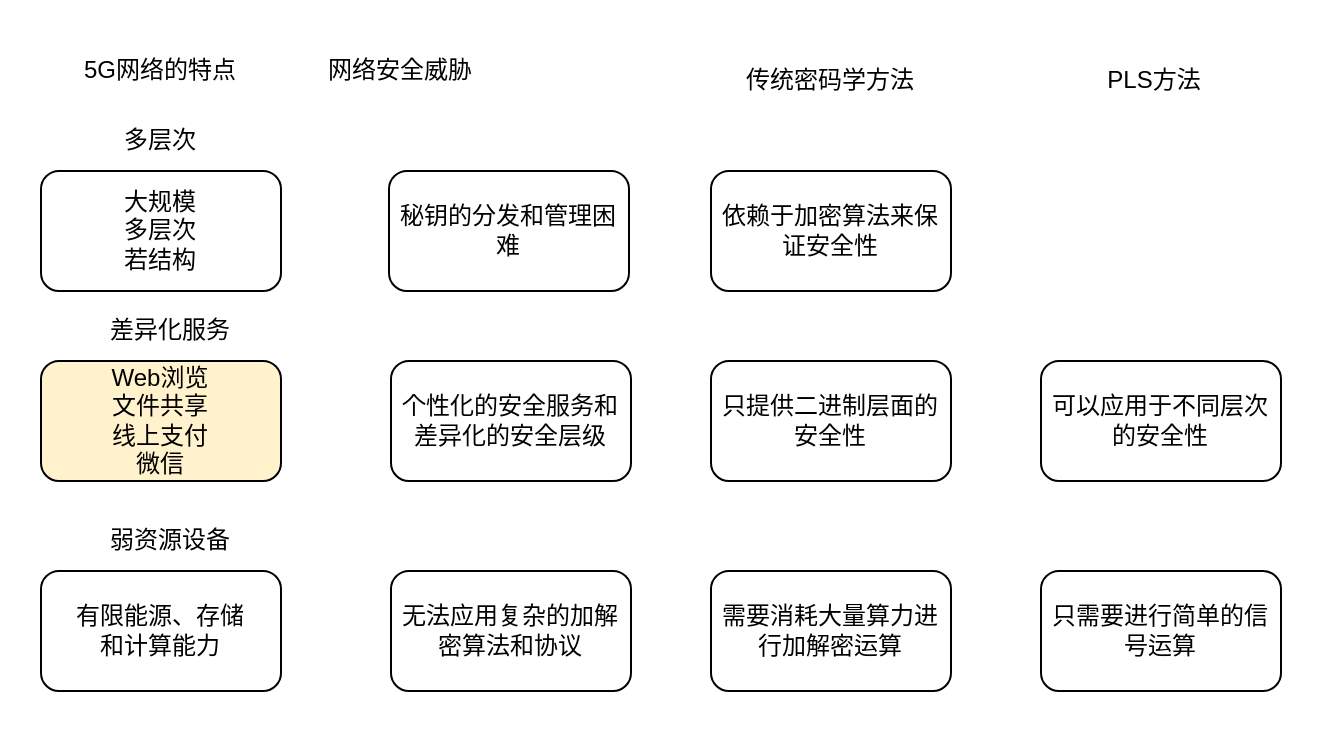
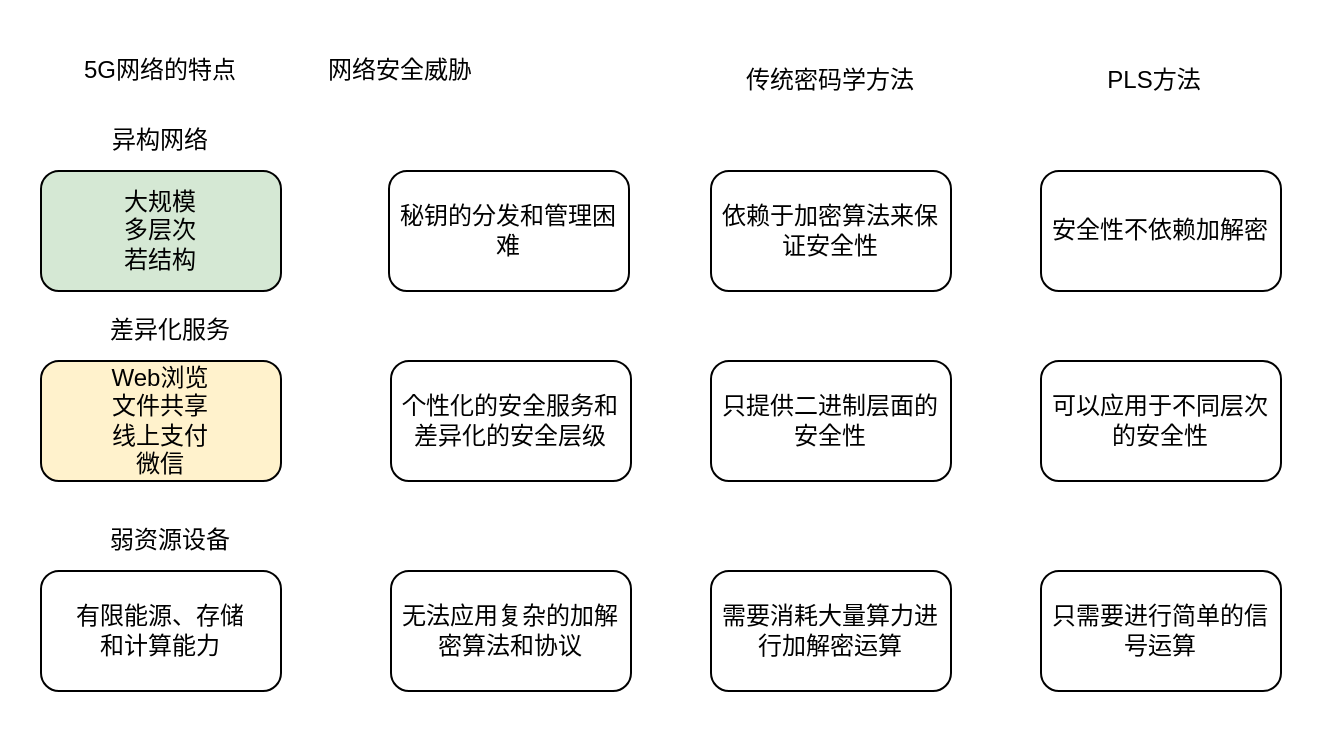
  <mxCell id="0" />
  <mxCell id="1" parent="0" />
- <mxCell id="2" value="大规模&lt;br&gt;多层次&lt;br&gt;若结构" style="rounded=1;whiteSpace=wrap;html=1;" vertex="1" parent="1"><mxGeometry x="20" y="85" width="120" height="60" as="geometry" /></mxCell>
+ <mxCell id="2" value="大规模&lt;br&gt;多层次&lt;br&gt;若结构" style="rounded=1;whiteSpace=wrap;html=1;fillColor=#d5e8d4;" vertex="1" parent="1"><mxGeometry x="20" y="85" width="120" height="60" as="geometry" /></mxCell>
  <mxCell id="3" value="5G网络的特点" style="text;html=1;strokeColor=none;fillColor=none;align=center;verticalAlign=middle;whiteSpace=wrap;rounded=0;" vertex="1" parent="1"><mxGeometry x="30" y="25" width="100" height="20" as="geometry" /></mxCell>
  <mxCell id="4" value="Web浏览&lt;br&gt;文件共享&lt;br&gt;线上支付&lt;br&gt;微信" style="rounded=1;whiteSpace=wrap;html=1;fillColor=#fff2cc;" vertex="1" parent="1"><mxGeometry x="20" y="180" width="120" height="60" as="geometry" /></mxCell>
  <mxCell id="5" value="有限能源、存储&lt;br&gt;和计算能力" style="rounded=1;whiteSpace=wrap;html=1;" vertex="1" parent="1"><mxGeometry x="20" y="285" width="120" height="60" as="geometry" /></mxCell>
- <mxCell id="6" value="多层次" style="text;html=1;strokeColor=none;fillColor=none;align=center;verticalAlign=middle;whiteSpace=wrap;rounded=0;" vertex="1" parent="1"><mxGeometry x="50" y="55" width="60" height="30" as="geometry" /></mxCell>
+ <mxCell id="6" value="异构网络" style="text;html=1;strokeColor=none;fillColor=none;align=center;verticalAlign=middle;whiteSpace=wrap;rounded=0;" vertex="1" parent="1"><mxGeometry x="50" y="55" width="60" height="30" as="geometry" /></mxCell>
  <mxCell id="7" value="差异化服务" style="text;html=1;strokeColor=none;fillColor=none;align=center;verticalAlign=middle;whiteSpace=wrap;rounded=0;" vertex="1" parent="1"><mxGeometry x="50" y="150" width="70" height="30" as="geometry" /></mxCell>
  <mxCell id="8" value="弱资源设备" style="text;html=1;strokeColor=none;fillColor=none;align=center;verticalAlign=middle;whiteSpace=wrap;rounded=0;" vertex="1" parent="1"><mxGeometry x="50" y="255" width="70" height="30" as="geometry" /></mxCell>
  <mxCell id="9" value="网络安全威胁" style="text;html=1;strokeColor=none;fillColor=none;align=center;verticalAlign=middle;whiteSpace=wrap;rounded=0;" vertex="1" parent="1"><mxGeometry x="155" y="20" width="90" height="30" as="geometry" /></mxCell>
  <mxCell id="10" value="秘钥的分发和管理困难" style="rounded=1;whiteSpace=wrap;html=1;" vertex="1" parent="1"><mxGeometry x="194" y="85" width="120" height="60" as="geometry" /></mxCell>
  <mxCell id="11" value="个性化的安全服务和差异化的安全层级" style="rounded=1;whiteSpace=wrap;html=1;" vertex="1" parent="1"><mxGeometry x="195" y="180" width="120" height="60" as="geometry" /></mxCell>
  <mxCell id="12" value="无法应用复杂的加解密算法和协议" style="rounded=1;whiteSpace=wrap;html=1;" vertex="1" parent="1"><mxGeometry x="195" y="285" width="120" height="60" as="geometry" /></mxCell>
  <mxCell id="13" value="传统密码学方法" style="text;html=1;strokeColor=none;fillColor=none;align=center;verticalAlign=middle;whiteSpace=wrap;rounded=0;" vertex="1" parent="1"><mxGeometry x="370" y="25" width="90" height="30" as="geometry" /></mxCell>
  <mxCell id="14" value="依赖于加密算法来保证安全性" style="rounded=1;whiteSpace=wrap;html=1;" vertex="1" parent="1"><mxGeometry x="355" y="85" width="120" height="60" as="geometry" /></mxCell>
  <mxCell id="15" value="只提供二进制层面的安全性" style="rounded=1;whiteSpace=wrap;html=1;" vertex="1" parent="1"><mxGeometry x="355" y="180" width="120" height="60" as="geometry" /></mxCell>
  <mxCell id="16" value="需要消耗大量算力进行加解密运算" style="rounded=1;whiteSpace=wrap;html=1;" vertex="1" parent="1"><mxGeometry x="355" y="285" width="120" height="60" as="geometry" /></mxCell>
  <mxCell id="17" value="PLS方法" style="text;html=1;strokeColor=none;fillColor=none;align=center;verticalAlign=middle;whiteSpace=wrap;rounded=0;" vertex="1" parent="1"><mxGeometry x="547" y="25" width="60" height="30" as="geometry" /></mxCell>
+ <mxCell id="18" value="安全性不依赖加解密" style="rounded=1;whiteSpace=wrap;html=1;" vertex="1" parent="1"><mxGeometry x="520" y="85" width="120" height="60" as="geometry" /></mxCell>
  <mxCell id="19" value="可以应用于不同层次的安全性" style="rounded=1;whiteSpace=wrap;html=1;" vertex="1" parent="1"><mxGeometry x="520" y="180" width="120" height="60" as="geometry" /></mxCell>
  <mxCell id="20" value="只需要进行简单的信号运算" style="rounded=1;whiteSpace=wrap;html=1;" vertex="1" parent="1"><mxGeometry x="520" y="285" width="120" height="60" as="geometry" /></mxCell>
